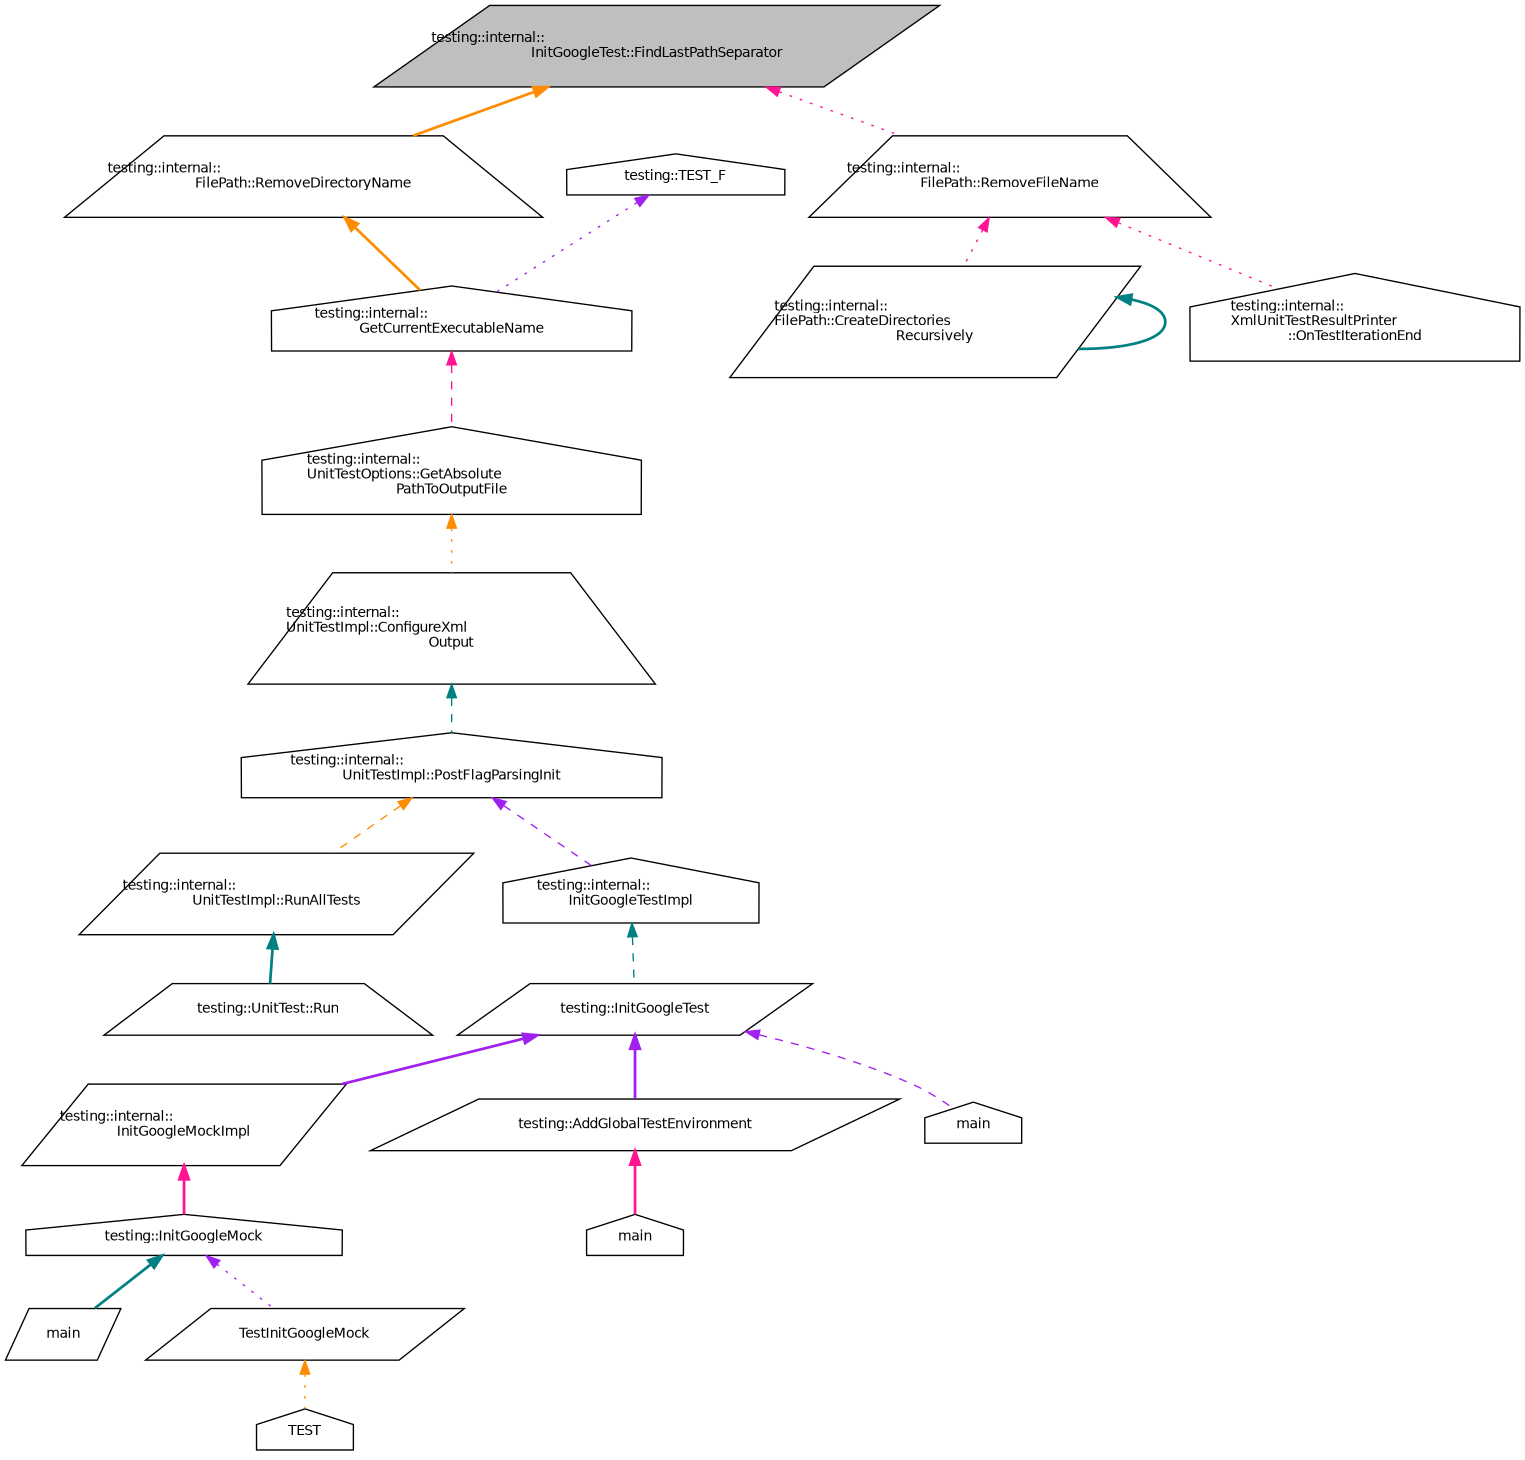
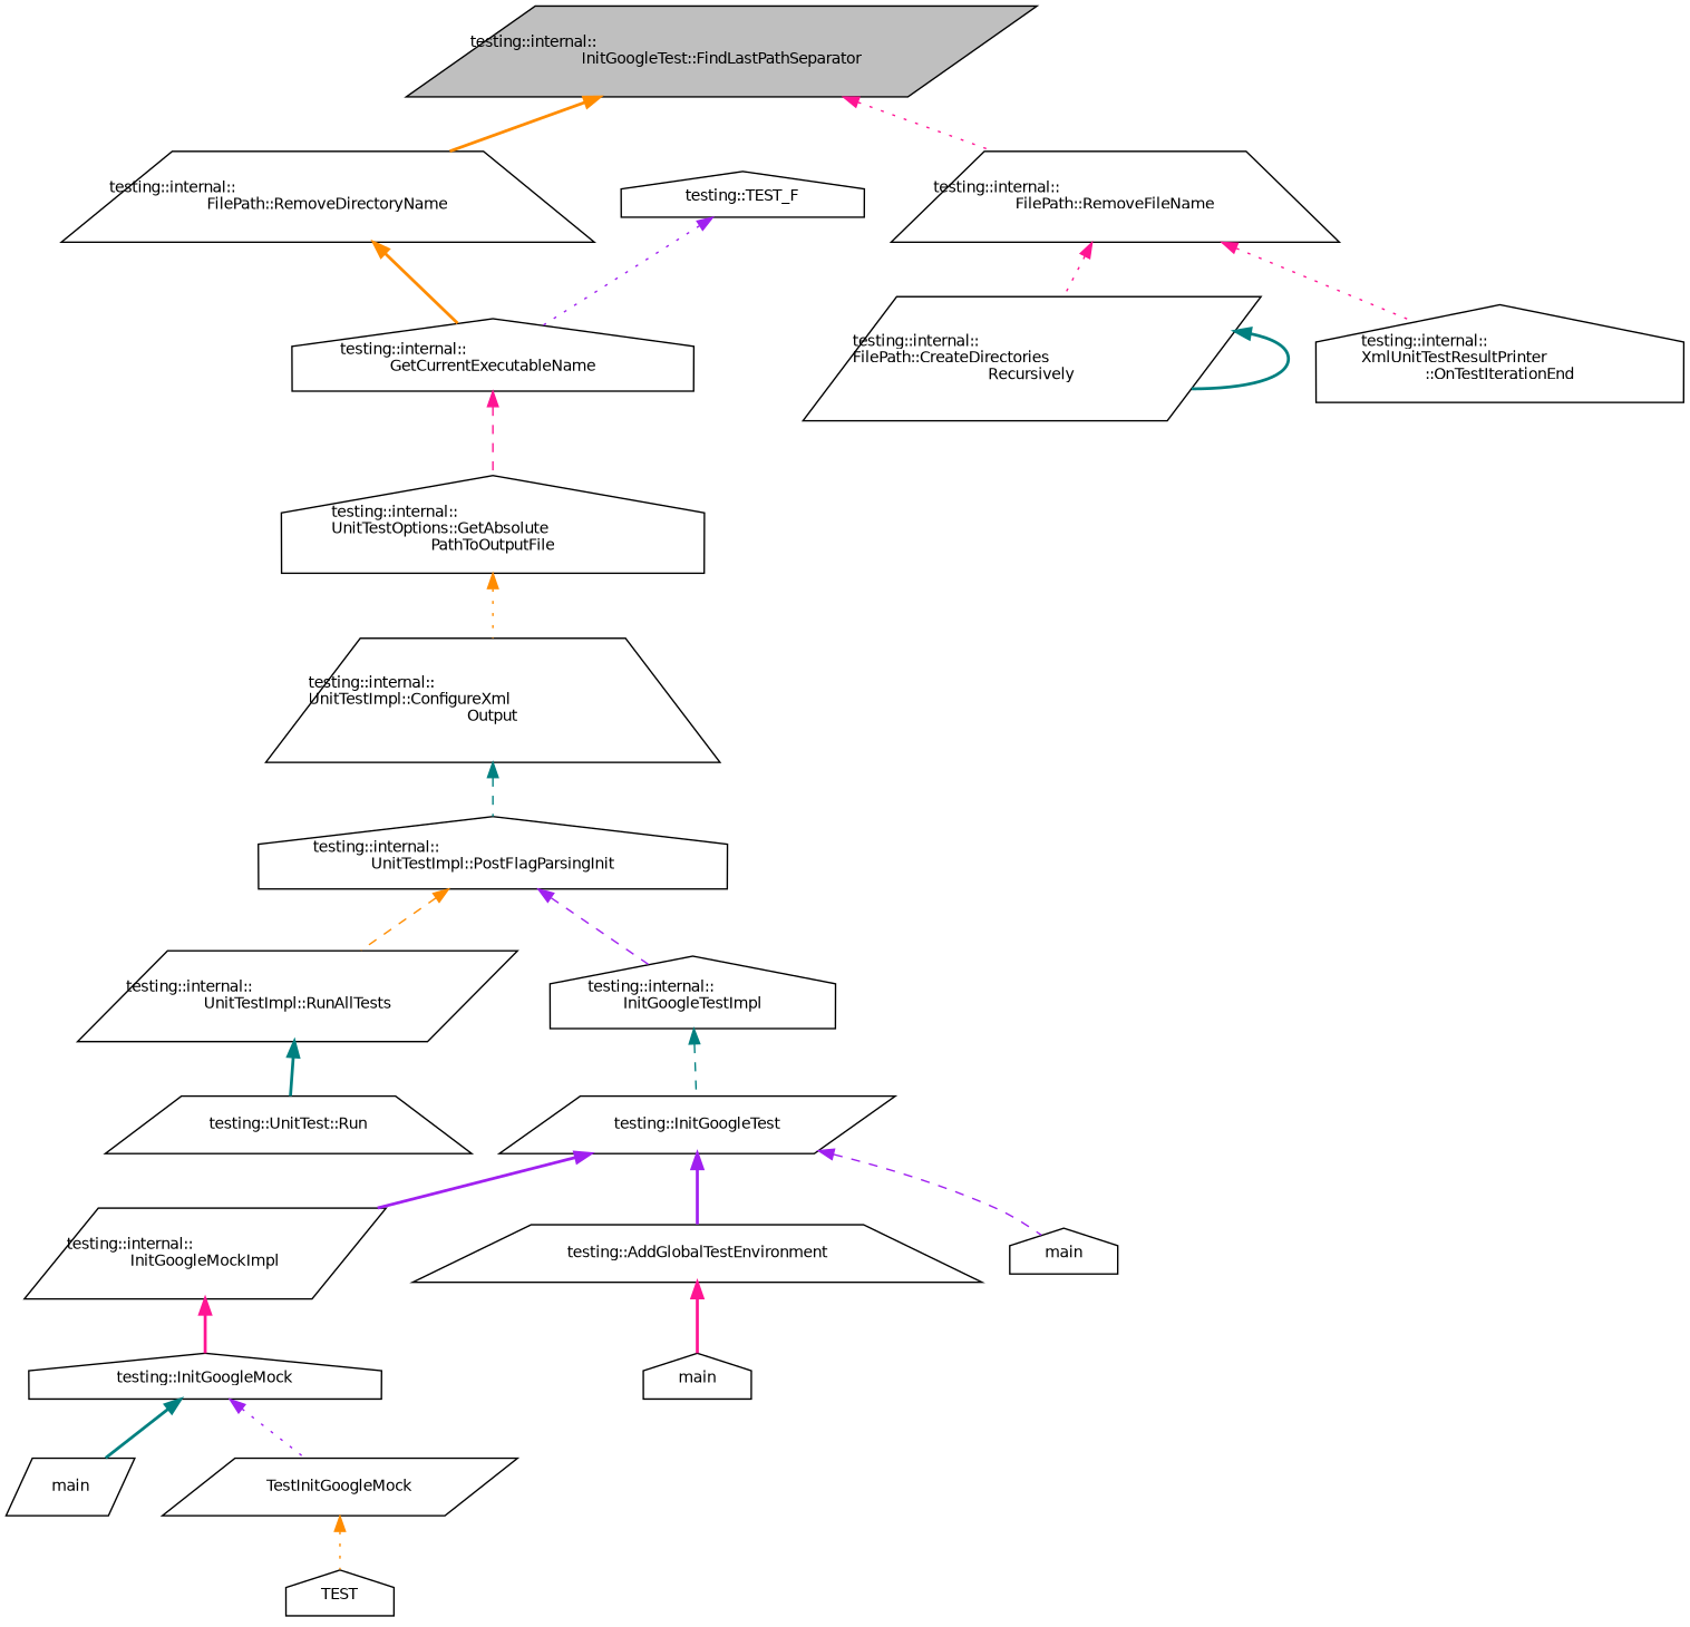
  digraph {
    rankdir=TB
    node [color=black fillcolor=white fontname=Helvetica fontsize=10 shape=house style=filled]
    edge [color=deeppink dir=back fontname=Helvetica fontsize=10 labelfontname=Helvetica labelfontsize=10 style=bold]
    n1 [fillcolor=grey75 fontcolor=black height=0.2 label="testing::internal::\lInitGoogleTest::FindLastPathSeparator" shape=parallelogram width=0.4]
    n2 [height=0.2 label="testing::internal::\lFilePath::RemoveDirectoryName" shape=trapezium width=0.4]
    n3 [height=0.2 label="testing::internal::\lFilePath::RemoveFileName" shape=trapezium width=0.4]
    n4 [height=0.2 label="testing::internal::\lGetCurrentExecutableName" width=0.4]
    n5 [height=0.2 label="testing::internal::\lFilePath::CreateDirectories\lRecursively" shape=parallelogram width=0.4]
    n6 [height=0.2 label="testing::internal::\lXmlUnitTestResultPrinter\l::OnTestIterationEnd" width=0.4]
    n7 [height=0.2 label="testing::internal::\lUnitTestOptions::GetAbsolute\lPathToOutputFile" width=0.4]
    n8 [height=0.2 label="testing::internal::\lUnitTestImpl::ConfigureXml\lOutput" shape=trapezium width=0.4]
    n9 [height=0.2 label="testing::TEST_F" width=0.4]
    n10 [height=0.2 label="testing::internal::\lUnitTestImpl::PostFlagParsingInit" width=0.4]
    n11 [height=0.2 label="testing::internal::\lUnitTestImpl::RunAllTests" shape=parallelogram width=0.4]
    n12 [height=0.2 label="testing::internal::\lInitGoogleTestImpl" width=0.4]
    n13 [height=0.2 label="testing::UnitTest::Run" shape=trapezium width=0.4]
    n14 [height=0.2 label="testing::InitGoogleTest" shape=parallelogram width=0.4]
    n15 [height=0.2 label="testing::internal::\lInitGoogleMockImpl" shape=parallelogram width=0.4]
-   n16 [height=0.2 label="testing::AddGlobalTestEnvironment" shape=parallelogram width=0.4]
+   n16 [height=0.2 label="testing::AddGlobalTestEnvironment" shape=trapezium width=0.4]
    n17 [height=0.2 label=main width=0.4]
    n18 [height=0.2 label="testing::InitGoogleMock" width=0.4]
    n19 [height=0.2 label=main width=0.4]
    n20 [height=0.2 label=main shape=parallelogram width=0.4]
    n21 [height=0.2 label=TestInitGoogleMock shape=parallelogram width=0.4]
    n22 [height=0.2 label=TEST width=0.4]
    n1 -> n2 [color=darkorange]
    n1 -> n3 [style=dotted]
    n2 -> n4 [color=darkorange]
    n3 -> n5 [style=dotted]
    n3 -> n6 [style=dotted]
    n4 -> n7 [style=dashed]
    n5 -> n5 [color=teal]
    n7 -> n8 [color=darkorange style=dotted]
    n8 -> n10 [color=teal style=dashed]
    n9 -> n4 [color=purple style=dotted]
    n10 -> n11 [color=darkorange style=dashed]
    n10 -> n12 [color=purple style=dashed]
    n11 -> n13 [color=teal]
    n12 -> n14 [color=teal style=dashed]
    n14 -> n15 [color=purple]
    n14 -> n16 [color=purple]
    n14 -> n17 [color=purple style=dashed]
    n15 -> n18
    n16 -> n19
    n18 -> n20 [color=teal]
    n18 -> n21 [color=purple style=dotted]
    n21 -> n22 [color=darkorange style=dotted]
  }
